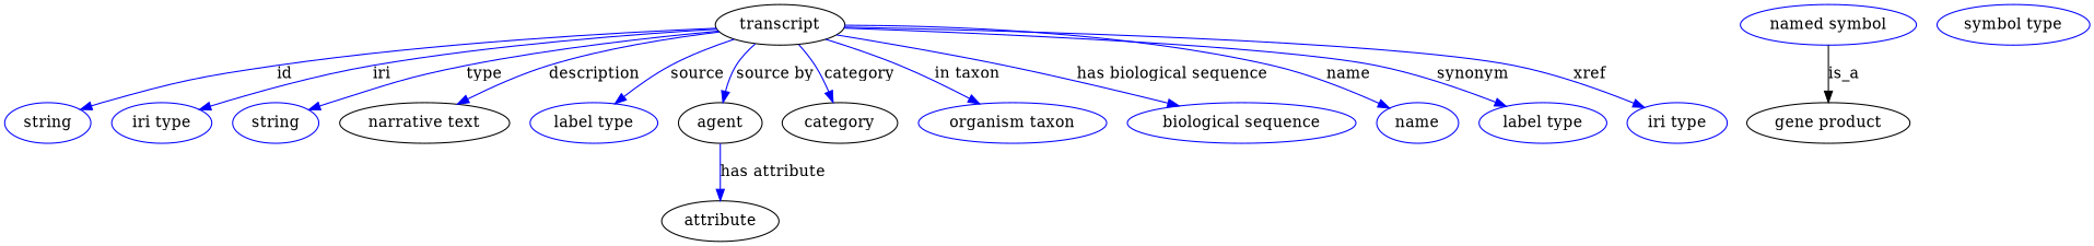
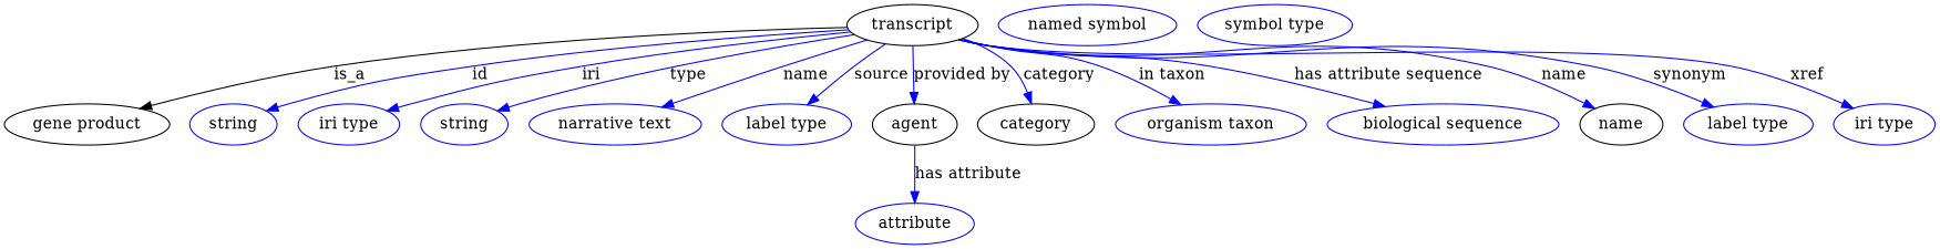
  digraph {
    node [color=blue]
    edge [color=blue style=solid]
    n1 [height=0.5 label=transcript width=1.2277 color=""]
    "gene product" [height=0.5 width=1.5707 color=""]
    n3 [height=0.5 label=string width=0.84854]
    n4 [height=0.5 label="iri type" width=1.011]
    n5 [height=0.5 label=string width=0.84854]
-   n6 [color=black height=0.5 label="narrative text" width=1.6068]
+   n6 [height=0.5 label="narrative text" width=1.6068]
    n7 [height=0.5 label="label type" width=1.2638]
    n8 [color=black height=0.5 label=agent width=0.83048]
    category [height=0.5 width=1.1374 color=""]
    n10 [height=0.5 label="organism taxon" width=1.8234]
    n11 [height=0.5 label="biological sequence" width=2.2387]
-   name [height=0.5 width=0.84854]
+   name [height=0.5 width=0.84854 color=""]
    n13 [height=0.5 label="label type" width=1.2638]
    n14 [height=0.5 label="iri type" width=1.011]
-   n15 [color=black height=0.5 label=attribute width=1.1193]
+   n15 [height=0.5 label=attribute width=1.1193]
    n16 [height=0.5 label="named symbol" width=1.5346]
    n17 [height=0.5 label="symbol type" width=1.5165]
-   n16 -> "gene product" [label=is_a color="" style=""]
+   n1 -> "gene product" [label=is_a color="" style=""]
    n1 -> n3 [label=id]
    n1 -> n4 [label=iri]
    n1 -> n5 [label=type]
-   n1 -> n6 [label=description]
+   n1 -> n6 [label=name]
    n1 -> n7 [label=source]
-   n1 -> n8 [label="source by"]
+   n1 -> n8 [label="provided by"]
    n1 -> category [label=category]
    n1 -> n10 [label="in taxon"]
-   n1 -> n11 [label="has biological sequence"]
+   n1 -> n11 [label="has attribute sequence"]
    n1 -> name [label=name]
    n1 -> n13 [label=synonym]
    n1 -> n14 [label=xref]
    n8 -> n15 [label="has attribute"]
  }
